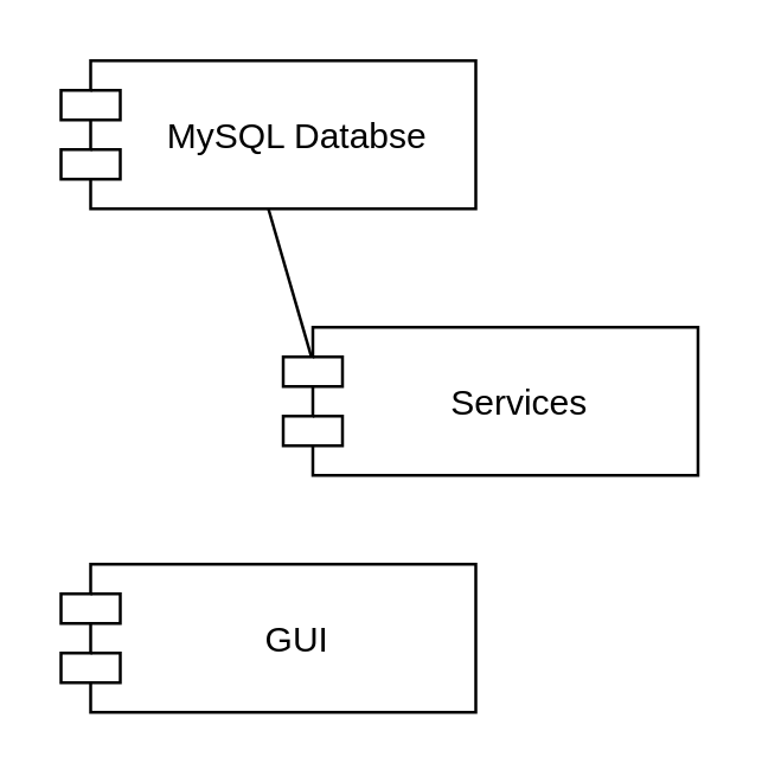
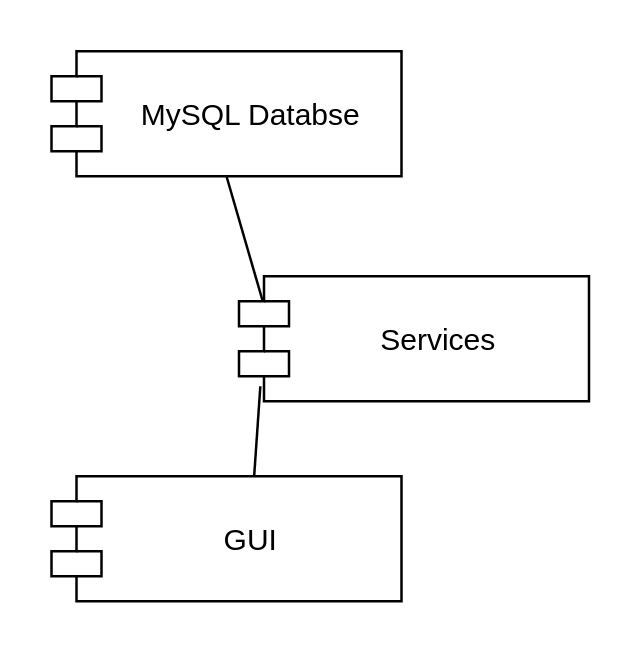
  <mxCell id="0" />
  <mxCell id="1" parent="0" />
  <mxCell id="2" value="MySQL Databse" style="shape=module;align=left;spacingLeft=20;align=center;verticalAlign=middle;" vertex="1" parent="1"><mxGeometry x="20" y="20" width="140" height="50" as="geometry" /></mxCell>
  <mxCell id="3" value="Services" style="shape=module;align=left;spacingLeft=20;align=center;verticalAlign=middle;" vertex="1" parent="1"><mxGeometry x="95" y="110" width="140" height="50" as="geometry" /></mxCell>
  <mxCell id="4" value="GUI" style="shape=module;align=left;spacingLeft=20;align=center;verticalAlign=middle;" vertex="1" parent="1"><mxGeometry x="20" y="190" width="140" height="50" as="geometry" /></mxCell>
  <mxCell id="5" value="" style="endArrow=none;html=1;exitX=0.5;exitY=1;exitDx=0;exitDy=0;entryX=0.067;entryY=0.192;entryDx=0;entryDy=0;entryPerimeter=0;" edge="1" parent="1" source="2" target="3"><mxGeometry width="50" height="50" relative="1" as="geometry"><mxPoint x="80" y="160" as="sourcePoint" /><mxPoint x="130" y="110" as="targetPoint" /></mxGeometry></mxCell>
+ <mxCell id="6" value="" style="endArrow=none;html=1;exitX=0.579;exitY=0;exitDx=0;exitDy=0;exitPerimeter=0;entryX=0.061;entryY=0.88;entryDx=0;entryDy=0;entryPerimeter=0;" edge="1" parent="1" source="4" target="3"><mxGeometry width="50" height="50" relative="1" as="geometry"><mxPoint x="80" y="160" as="sourcePoint" /><mxPoint x="130" y="110" as="targetPoint" /></mxGeometry></mxCell>
